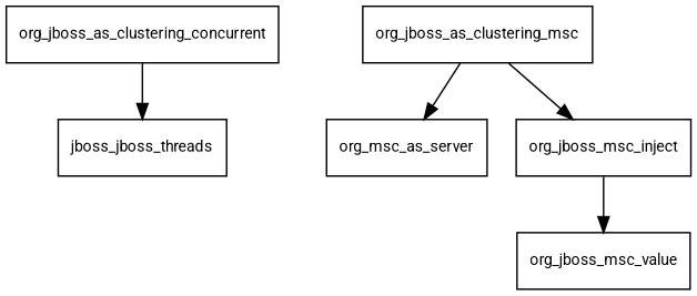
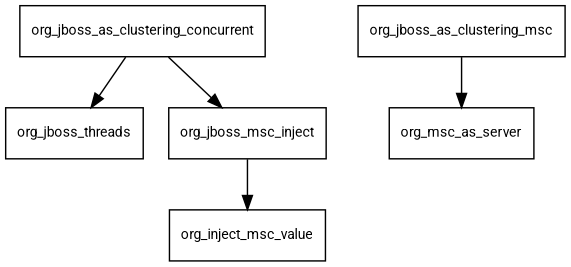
  digraph {
    fontname=Roboto
    node [fontname=Roboto fontsize=10.0 shape=box]
    edge [fontname=Roboto]
    org_jboss_as_clustering_concurrent
-   org_jboss_threads [label=jboss_jboss_threads]
+   org_jboss_threads
    n3 [label=org_msc_as_server]
    org_jboss_as_clustering_msc
    org_jboss_msc_inject
-   org_jboss_msc_value
+   org_jboss_msc_value [label=org_inject_msc_value]
    org_jboss_as_clustering_concurrent -> org_jboss_threads
    org_jboss_as_clustering_msc -> n3
-   org_jboss_as_clustering_msc -> org_jboss_msc_inject
+   org_jboss_as_clustering_concurrent -> org_jboss_msc_inject
    org_jboss_msc_inject -> org_jboss_msc_value
  }
